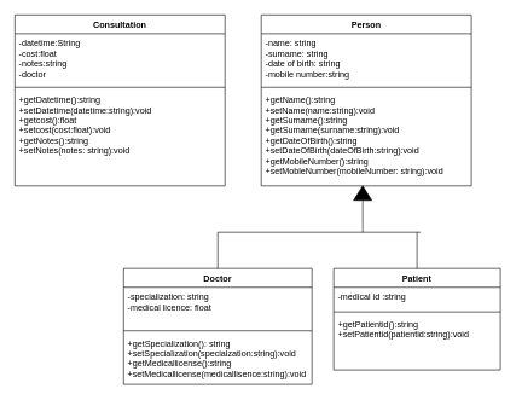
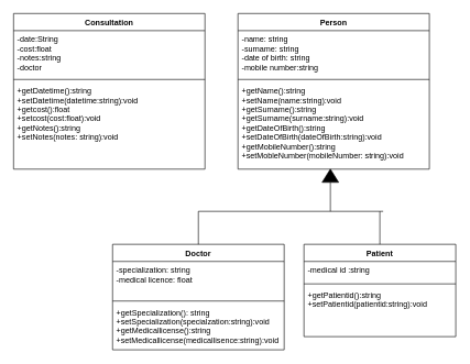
  <mxCell id="0" />
  <mxCell id="1" parent="0" />
  <mxCell id="2" value="Person" style="swimlane;fontStyle=1;align=center;verticalAlign=top;childLayout=stackLayout;horizontal=1;startSize=26;horizontalStack=0;resizeParent=1;resizeParentMax=0;resizeLast=0;collapsible=1;marginBottom=0;" vertex="1" parent="1"><mxGeometry x="360" y="20" width="290" height="236" as="geometry" /></mxCell>
  <mxCell id="3" value="-name: string&#10;-surname: string&#10;-date of birth: string&#10;-mobile number:string" style="text;strokeColor=none;fillColor=none;align=left;verticalAlign=top;spacingLeft=4;spacingRight=4;overflow=hidden;rotatable=0;points=[[0,0.5],[1,0.5]];portConstraint=eastwest;" vertex="1" parent="2"><mxGeometry y="26" width="290" height="70" as="geometry" /></mxCell>
  <mxCell id="4" value="" style="line;strokeWidth=1;fillColor=none;align=left;verticalAlign=middle;spacingTop=-1;spacingLeft=3;spacingRight=3;rotatable=0;labelPosition=right;points=[];portConstraint=eastwest;strokeColor=inherit;" vertex="1" parent="2"><mxGeometry y="96" width="290" height="8" as="geometry" /></mxCell>
  <mxCell id="5" value="+getName():string&#10;+setName(name:string):void&#10;+getSurname():string&#10;+getSurname(surname:string):void&#10;+getDateOfBirth():string&#10;+setDateOfBirth(dateOfBirth:string):void&#10;+getMobileNumber():string&#10;+setMobleNumber(mobileNumber: string):void" style="text;strokeColor=none;fillColor=none;align=left;verticalAlign=top;spacingLeft=4;spacingRight=4;overflow=hidden;rotatable=0;points=[[0,0.5],[1,0.5]];portConstraint=eastwest;" vertex="1" parent="2"><mxGeometry y="104" width="290" height="132" as="geometry" /></mxCell>
  <mxCell id="6" value="Doctor" style="swimlane;fontStyle=1;align=center;verticalAlign=top;childLayout=stackLayout;horizontal=1;startSize=26;horizontalStack=0;resizeParent=1;resizeParentMax=0;resizeLast=0;collapsible=1;marginBottom=0;" vertex="1" parent="1"><mxGeometry x="170" y="370" width="260" height="160" as="geometry" /></mxCell>
  <mxCell id="7" value="-specialization: string&#10;-medical licence: float&#10;" style="text;strokeColor=none;fillColor=none;align=left;verticalAlign=top;spacingLeft=4;spacingRight=4;overflow=hidden;rotatable=0;points=[[0,0.5],[1,0.5]];portConstraint=eastwest;" vertex="1" parent="6"><mxGeometry y="26" width="260" height="56" as="geometry" /></mxCell>
  <mxCell id="8" value="" style="line;strokeWidth=1;fillColor=none;align=left;verticalAlign=middle;spacingTop=-1;spacingLeft=3;spacingRight=3;rotatable=0;labelPosition=right;points=[];portConstraint=eastwest;strokeColor=inherit;" vertex="1" parent="6"><mxGeometry y="82" width="260" height="8" as="geometry" /></mxCell>
  <mxCell id="9" value="+getSpecialization(): string&#10;+setSpecialization(specialzation:string):void&#10;+getMedicallicense():string&#10;+setMedicallicense(medicallisence:string):void" style="text;strokeColor=none;fillColor=none;align=left;verticalAlign=top;spacingLeft=4;spacingRight=4;overflow=hidden;rotatable=0;points=[[0,0.5],[1,0.5]];portConstraint=eastwest;" vertex="1" parent="6"><mxGeometry y="90" width="260" height="70" as="geometry" /></mxCell>
  <mxCell id="10" value="Patient" style="swimlane;fontStyle=1;align=center;verticalAlign=top;childLayout=stackLayout;horizontal=1;startSize=26;horizontalStack=0;resizeParent=1;resizeParentMax=0;resizeLast=0;collapsible=1;marginBottom=0;" vertex="1" parent="1"><mxGeometry x="460" y="370" width="230" height="140" as="geometry" /></mxCell>
  <mxCell id="11" value="-medical id :string" style="text;strokeColor=none;fillColor=none;align=left;verticalAlign=top;spacingLeft=4;spacingRight=4;overflow=hidden;rotatable=0;points=[[0,0.5],[1,0.5]];portConstraint=eastwest;" vertex="1" parent="10"><mxGeometry y="26" width="230" height="30" as="geometry" /></mxCell>
  <mxCell id="12" value="" style="line;strokeWidth=1;fillColor=none;align=left;verticalAlign=middle;spacingTop=-1;spacingLeft=3;spacingRight=3;rotatable=0;labelPosition=right;points=[];portConstraint=eastwest;strokeColor=inherit;" vertex="1" parent="10"><mxGeometry y="56" width="230" height="8" as="geometry" /></mxCell>
  <mxCell id="13" value="+getPatientid():string&#10;+setPatientid(patientid:string):void" style="text;strokeColor=none;fillColor=none;align=left;verticalAlign=top;spacingLeft=4;spacingRight=4;overflow=hidden;rotatable=0;points=[[0,0.5],[1,0.5]];portConstraint=eastwest;" vertex="1" parent="10"><mxGeometry y="64" width="230" height="76" as="geometry" /></mxCell>
  <mxCell id="14" value="Consultation" style="swimlane;fontStyle=1;align=center;verticalAlign=top;childLayout=stackLayout;horizontal=1;startSize=26;horizontalStack=0;resizeParent=1;resizeParentMax=0;resizeLast=0;collapsible=1;marginBottom=0;" vertex="1" parent="1"><mxGeometry x="20" y="20" width="290" height="236" as="geometry" /></mxCell>
- <mxCell id="15" value="-datetime:String&#10;-cost:float&#10;-notes:string&#10;-doctor" style="text;strokeColor=none;fillColor=none;align=left;verticalAlign=top;spacingLeft=4;spacingRight=4;overflow=hidden;rotatable=0;points=[[0,0.5],[1,0.5]];portConstraint=eastwest;" vertex="1" parent="14"><mxGeometry y="26" width="290" height="70" as="geometry" /></mxCell>
+ <mxCell id="15" value="-date:String&#10;-cost:float&#10;-notes:string&#10;-doctor" style="text;strokeColor=none;fillColor=none;align=left;verticalAlign=top;spacingLeft=4;spacingRight=4;overflow=hidden;rotatable=0;points=[[0,0.5],[1,0.5]];portConstraint=eastwest;" vertex="1" parent="14"><mxGeometry y="26" width="290" height="70" as="geometry" /></mxCell>
  <mxCell id="16" value="" style="line;strokeWidth=1;fillColor=none;align=left;verticalAlign=middle;spacingTop=-1;spacingLeft=3;spacingRight=3;rotatable=0;labelPosition=right;points=[];portConstraint=eastwest;strokeColor=inherit;" vertex="1" parent="14"><mxGeometry y="96" width="290" height="8" as="geometry" /></mxCell>
  <mxCell id="17" value="+getDatetime():string&#10;+setDatetime(datetime:string):void&#10;+getcost():float&#10;+setcost(cost:float):void&#10;+getNotes():string&#10;+setNotes(notes: string):void" style="text;strokeColor=none;fillColor=none;align=left;verticalAlign=top;spacingLeft=4;spacingRight=4;overflow=hidden;rotatable=0;points=[[0,0.5],[1,0.5]];portConstraint=eastwest;" vertex="1" parent="14"><mxGeometry y="104" width="290" height="132" as="geometry" /></mxCell>
  <mxCell id="18" value="" style="endArrow=none;html=1;rounded=0;entryX=0.5;entryY=0;entryDx=0;entryDy=0;" edge="1" parent="1" target="6"><mxGeometry width="50" height="50" relative="1" as="geometry"><mxPoint x="300" y="320" as="sourcePoint" /><mxPoint x="310" y="340" as="targetPoint" /></mxGeometry></mxCell>
  <mxCell id="19" value="" style="endArrow=none;html=1;rounded=0;entryX=0.5;entryY=0;entryDx=0;entryDy=0;" edge="1" parent="1" target="10"><mxGeometry width="50" height="50" relative="1" as="geometry"><mxPoint x="575" y="320" as="sourcePoint" /><mxPoint x="310" y="340" as="targetPoint" /></mxGeometry></mxCell>
  <mxCell id="20" value="" style="endArrow=none;html=1;rounded=0;" edge="1" parent="1"><mxGeometry width="50" height="50" relative="1" as="geometry"><mxPoint x="300" y="320" as="sourcePoint" /><mxPoint x="580" y="320" as="targetPoint" /></mxGeometry></mxCell>
  <mxCell id="21" value="" style="endArrow=none;html=1;rounded=0;" edge="1" parent="1" target="22"><mxGeometry width="50" height="50" relative="1" as="geometry"><mxPoint x="500" y="320" as="sourcePoint" /><mxPoint x="500" y="280" as="targetPoint" /></mxGeometry></mxCell>
  <mxCell id="22" value="" style="triangle;whiteSpace=wrap;html=1;fontSize=13;direction=north;fillColor=#000000;" vertex="1" parent="1"><mxGeometry x="487.5" y="256" width="25" height="20" as="geometry" /></mxCell>
